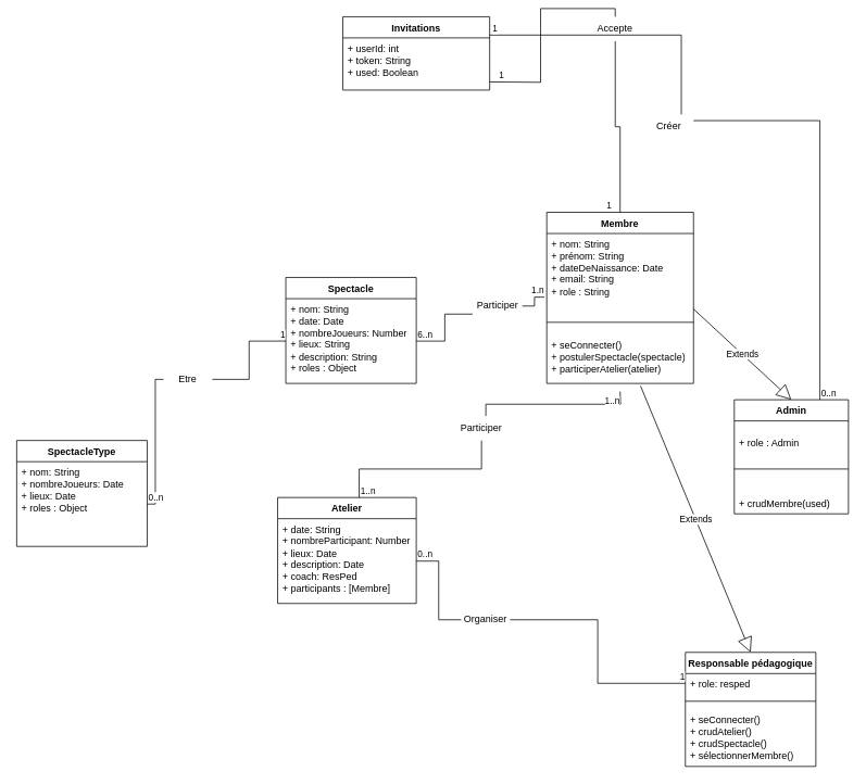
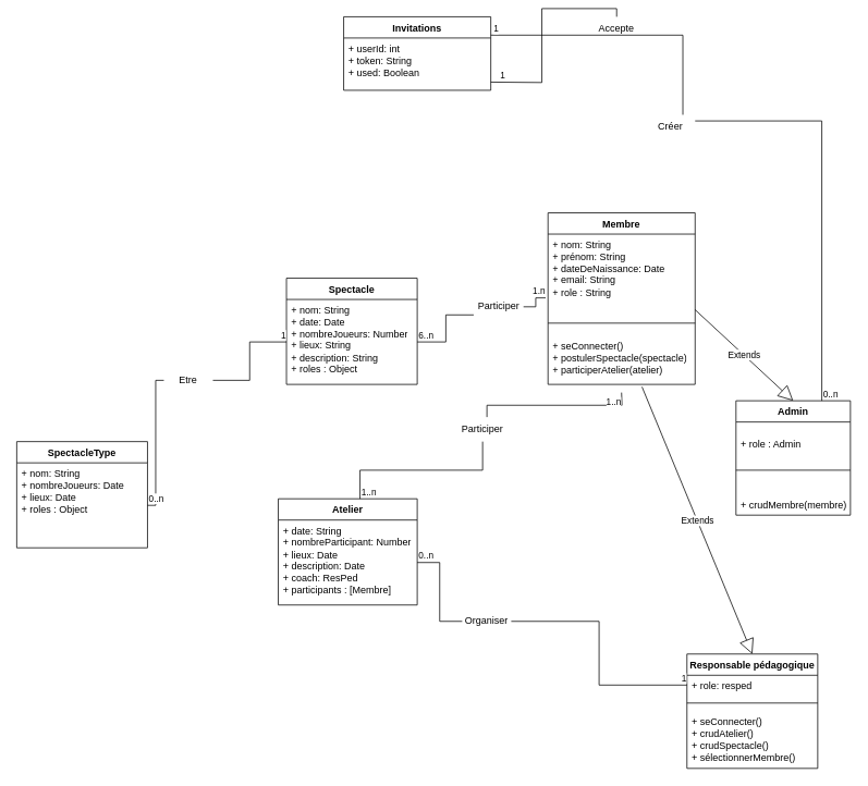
  <mxCell id="0" />
  <mxCell id="1" parent="0" />
  <mxCell id="2" value="Membre" style="swimlane;fontStyle=1;align=center;verticalAlign=top;childLayout=stackLayout;horizontal=1;startSize=26;horizontalStack=0;resizeParent=1;resizeParentMax=0;resizeLast=0;collapsible=1;marginBottom=0;whiteSpace=wrap;html=1;" parent="1" vertex="1"><mxGeometry x="670" y="260" width="180" height="210" as="geometry" /></mxCell>
  <mxCell id="3" value="+ nom: String&lt;div&gt;+ prénom: String&lt;br&gt;&lt;div&gt;+ dateDeNaissance: Date&lt;/div&gt;&lt;div&gt;+ email: String&lt;/div&gt;&lt;div&gt;+ role : String&lt;/div&gt;&lt;div&gt;&lt;br&gt;&lt;/div&gt;&lt;/div&gt;" style="text;strokeColor=none;fillColor=none;align=left;verticalAlign=top;spacingLeft=4;spacingRight=4;overflow=hidden;rotatable=0;points=[[0,0.5],[1,0.5]];portConstraint=eastwest;whiteSpace=wrap;html=1;" parent="2" vertex="1"><mxGeometry y="26" width="180" height="94" as="geometry" /></mxCell>
  <mxCell id="4" value="" style="line;strokeWidth=1;fillColor=none;align=left;verticalAlign=middle;spacingTop=-1;spacingLeft=3;spacingRight=3;rotatable=0;labelPosition=right;points=[];portConstraint=eastwest;strokeColor=inherit;" parent="2" vertex="1"><mxGeometry y="120" width="180" height="30" as="geometry" /></mxCell>
  <mxCell id="5" value="&lt;div&gt;&lt;div&gt;+ seConnecter()&lt;/div&gt;&lt;div&gt;+ postulerSpectacle(spectacle)&lt;/div&gt;&lt;/div&gt;&lt;div&gt;+ participerAtelier(atelier)&lt;/div&gt;&lt;div&gt;&lt;br&gt;&lt;/div&gt;" style="text;strokeColor=none;fillColor=none;align=left;verticalAlign=top;spacingLeft=4;spacingRight=4;overflow=hidden;rotatable=0;points=[[0,0.5],[1,0.5]];portConstraint=eastwest;whiteSpace=wrap;html=1;" parent="2" vertex="1"><mxGeometry y="150" width="180" height="60" as="geometry" /></mxCell>
  <mxCell id="6" value="Responsable pédagogique" style="swimlane;fontStyle=1;align=center;verticalAlign=top;childLayout=stackLayout;horizontal=1;startSize=26;horizontalStack=0;resizeParent=1;resizeParentMax=0;resizeLast=0;collapsible=1;marginBottom=0;whiteSpace=wrap;html=1;" parent="1" vertex="1"><mxGeometry x="840" y="800" width="160" height="140" as="geometry" /></mxCell>
  <mxCell id="7" value="&lt;div&gt;&lt;div&gt;+ role: resped&lt;/div&gt;&lt;/div&gt;" style="text;strokeColor=none;fillColor=none;align=left;verticalAlign=top;spacingLeft=4;spacingRight=4;overflow=hidden;rotatable=0;points=[[0,0.5],[1,0.5]];portConstraint=eastwest;whiteSpace=wrap;html=1;" parent="6" vertex="1"><mxGeometry y="26" width="160" height="24" as="geometry" /></mxCell>
  <mxCell id="8" value="" style="line;strokeWidth=1;fillColor=none;align=left;verticalAlign=middle;spacingTop=-1;spacingLeft=3;spacingRight=3;rotatable=0;labelPosition=right;points=[];portConstraint=eastwest;strokeColor=inherit;" parent="6" vertex="1"><mxGeometry y="50" width="160" height="20" as="geometry" /></mxCell>
  <mxCell id="9" value="&lt;div&gt;+ seConnecter()&lt;/div&gt;+ crudAtelier()&lt;div&gt;+ crudSpectacle()&lt;/div&gt;&lt;div&gt;+ sélectionnerMembre()&lt;/div&gt;&lt;div&gt;&lt;br&gt;&lt;/div&gt;" style="text;strokeColor=none;fillColor=none;align=left;verticalAlign=top;spacingLeft=4;spacingRight=4;overflow=hidden;rotatable=0;points=[[0,0.5],[1,0.5]];portConstraint=eastwest;whiteSpace=wrap;html=1;" parent="6" vertex="1"><mxGeometry y="70" width="160" height="70" as="geometry" /></mxCell>
  <mxCell id="10" value="Admin" style="swimlane;fontStyle=1;align=center;verticalAlign=top;childLayout=stackLayout;horizontal=1;startSize=26;horizontalStack=0;resizeParent=1;resizeParentMax=0;resizeLast=0;collapsible=1;marginBottom=0;whiteSpace=wrap;html=1;" parent="1" vertex="1"><mxGeometry x="900" y="490" width="140" height="140" as="geometry" /></mxCell>
  <mxCell id="11" value="&lt;br&gt;&lt;div&gt;&lt;div&gt;+ role : Admin&lt;/div&gt;&lt;div&gt;&lt;br&gt;&lt;/div&gt;&lt;/div&gt;" style="text;strokeColor=none;fillColor=none;align=left;verticalAlign=top;spacingLeft=4;spacingRight=4;overflow=hidden;rotatable=0;points=[[0,0.5],[1,0.5]];portConstraint=eastwest;whiteSpace=wrap;html=1;" parent="10" vertex="1"><mxGeometry y="26" width="140" height="44" as="geometry" /></mxCell>
  <mxCell id="12" value="" style="line;strokeWidth=1;fillColor=none;align=left;verticalAlign=middle;spacingTop=-1;spacingLeft=3;spacingRight=3;rotatable=0;labelPosition=right;points=[];portConstraint=eastwest;strokeColor=inherit;" parent="10" vertex="1"><mxGeometry y="70" width="140" height="30" as="geometry" /></mxCell>
- <mxCell id="13" value="&lt;div&gt;&lt;br&gt;&lt;/div&gt;+ crudMembre(used)" style="text;strokeColor=none;fillColor=none;align=left;verticalAlign=top;spacingLeft=4;spacingRight=4;overflow=hidden;rotatable=0;points=[[0,0.5],[1,0.5]];portConstraint=eastwest;whiteSpace=wrap;html=1;" parent="10" vertex="1"><mxGeometry y="100" width="140" height="40" as="geometry" /></mxCell>
+ <mxCell id="13" value="&lt;div&gt;&lt;br&gt;&lt;/div&gt;+ crudMembre(membre)" style="text;strokeColor=none;fillColor=none;align=left;verticalAlign=top;spacingLeft=4;spacingRight=4;overflow=hidden;rotatable=0;points=[[0,0.5],[1,0.5]];portConstraint=eastwest;whiteSpace=wrap;html=1;" parent="10" vertex="1"><mxGeometry y="100" width="140" height="40" as="geometry" /></mxCell>
  <mxCell id="14" value="Spectacle" style="swimlane;fontStyle=1;align=center;verticalAlign=top;childLayout=stackLayout;horizontal=1;startSize=26;horizontalStack=0;resizeParent=1;resizeParentMax=0;resizeLast=0;collapsible=1;marginBottom=0;whiteSpace=wrap;html=1;" parent="1" vertex="1"><mxGeometry x="350" y="340" width="160" height="130" as="geometry" /></mxCell>
  <mxCell id="15" value="&lt;div&gt;+ nom: String&lt;/div&gt;+ date: Date&lt;div&gt;+ nombreJoueurs: Number&lt;br&gt;&lt;div&gt;+ lieux: String&lt;/div&gt;&lt;div&gt;+ description: String&lt;/div&gt;&lt;div&gt;+ roles : Object&lt;/div&gt;&lt;div&gt;&lt;br&gt;&lt;/div&gt;&lt;/div&gt;" style="text;strokeColor=none;fillColor=none;align=left;verticalAlign=top;spacingLeft=4;spacingRight=4;overflow=hidden;rotatable=0;points=[[0,0.5],[1,0.5]];portConstraint=eastwest;whiteSpace=wrap;html=1;" parent="14" vertex="1"><mxGeometry y="26" width="160" height="104" as="geometry" /></mxCell>
  <mxCell id="16" value="Atelier" style="swimlane;fontStyle=1;align=center;verticalAlign=top;childLayout=stackLayout;horizontal=1;startSize=26;horizontalStack=0;resizeParent=1;resizeParentMax=0;resizeLast=0;collapsible=1;marginBottom=0;whiteSpace=wrap;html=1;" parent="1" vertex="1"><mxGeometry x="340" y="610" width="170" height="130" as="geometry" /></mxCell>
  <mxCell id="17" value="+ date: String&lt;div&gt;+ nombreParticipant: Number&lt;br&gt;&lt;div&gt;+ lieux: Date&lt;/div&gt;&lt;div&gt;+ description: Date&lt;/div&gt;&lt;div&gt;+ coach: ResPed&lt;/div&gt;&lt;div&gt;+ participants : [Membre]&lt;/div&gt;&lt;div&gt;&lt;br&gt;&lt;/div&gt;&lt;/div&gt;" style="text;strokeColor=none;fillColor=none;align=left;verticalAlign=top;spacingLeft=4;spacingRight=4;overflow=hidden;rotatable=0;points=[[0,0.5],[1,0.5]];portConstraint=eastwest;whiteSpace=wrap;html=1;" parent="16" vertex="1"><mxGeometry y="26" width="170" height="104" as="geometry" /></mxCell>
  <mxCell id="18" value="" style="endArrow=none;html=1;edgeStyle=orthogonalEdgeStyle;rounded=0;exitX=1;exitY=0.5;exitDx=0;exitDy=0;entryX=-0.016;entryY=0.831;entryDx=0;entryDy=0;entryPerimeter=0;" parent="1" source="24" target="3" edge="1"><mxGeometry relative="1" as="geometry"><mxPoint x="640" y="520" as="sourcePoint" /><mxPoint x="800" y="520" as="targetPoint" /></mxGeometry></mxCell>
  <mxCell id="19" value="1.n" style="edgeLabel;resizable=0;html=1;align=right;verticalAlign=bottom;" parent="18" connectable="0" vertex="1"><mxGeometry x="1" relative="1" as="geometry" /></mxCell>
  <mxCell id="20" value="" style="endArrow=none;html=1;edgeStyle=orthogonalEdgeStyle;rounded=0;exitX=1;exitY=0.5;exitDx=0;exitDy=0;entryX=0;entryY=0.5;entryDx=0;entryDy=0;" parent="1" source="27" target="7" edge="1"><mxGeometry relative="1" as="geometry"><mxPoint x="630" y="659" as="sourcePoint" /><mxPoint x="757" y="570" as="targetPoint" /></mxGeometry></mxCell>
  <mxCell id="21" value="1" style="edgeLabel;resizable=0;html=1;align=right;verticalAlign=bottom;" parent="20" connectable="0" vertex="1"><mxGeometry x="1" relative="1" as="geometry" /></mxCell>
  <mxCell id="22" value="" style="endArrow=none;html=1;edgeStyle=orthogonalEdgeStyle;rounded=0;exitX=1;exitY=0.5;exitDx=0;exitDy=0;entryX=-0.016;entryY=0.831;entryDx=0;entryDy=0;entryPerimeter=0;" parent="1" source="15" target="24" edge="1"><mxGeometry relative="1" as="geometry"><mxPoint x="520" y="408" as="sourcePoint" /><mxPoint x="667" y="349" as="targetPoint" /></mxGeometry></mxCell>
  <mxCell id="23" value="6..n" style="edgeLabel;resizable=0;html=1;align=left;verticalAlign=bottom;" parent="22" connectable="0" vertex="1"><mxGeometry x="-1" relative="1" as="geometry" /></mxCell>
  <mxCell id="24" value="Participer" style="text;html=1;whiteSpace=wrap;strokeColor=none;fillColor=none;align=center;verticalAlign=middle;rounded=0;" parent="1" vertex="1"><mxGeometry x="580" y="360" width="60" height="30" as="geometry" /></mxCell>
  <mxCell id="25" value="" style="endArrow=none;html=1;edgeStyle=orthogonalEdgeStyle;rounded=0;exitX=1;exitY=0.5;exitDx=0;exitDy=0;entryX=0;entryY=0.5;entryDx=0;entryDy=0;" parent="1" source="17" target="27" edge="1"><mxGeometry relative="1" as="geometry"><mxPoint x="510" y="678" as="sourcePoint" /><mxPoint x="590" y="798" as="targetPoint" /></mxGeometry></mxCell>
  <mxCell id="26" value="0..n" style="edgeLabel;resizable=0;html=1;align=left;verticalAlign=bottom;" parent="25" connectable="0" vertex="1"><mxGeometry x="-1" relative="1" as="geometry" /></mxCell>
  <mxCell id="27" value="Organiser" style="text;html=1;whiteSpace=wrap;strokeColor=none;fillColor=none;align=center;verticalAlign=middle;rounded=0;" parent="1" vertex="1"><mxGeometry x="565" y="745" width="60" height="30" as="geometry" /></mxCell>
  <mxCell id="28" value="" style="endArrow=none;html=1;edgeStyle=orthogonalEdgeStyle;rounded=0;exitX=0.588;exitY=0;exitDx=0;exitDy=0;exitPerimeter=0;" parent="1" source="32" edge="1"><mxGeometry relative="1" as="geometry"><mxPoint x="640" y="540" as="sourcePoint" /><mxPoint x="760" y="480" as="targetPoint" /></mxGeometry></mxCell>
  <mxCell id="29" value="1..n" style="edgeLabel;resizable=0;html=1;align=right;verticalAlign=bottom;" parent="28" connectable="0" vertex="1"><mxGeometry x="1" relative="1" as="geometry"><mxPoint y="20" as="offset" /></mxGeometry></mxCell>
  <mxCell id="30" value="" style="endArrow=none;html=1;edgeStyle=orthogonalEdgeStyle;rounded=0;exitX=0.588;exitY=0;exitDx=0;exitDy=0;exitPerimeter=0;" parent="1" source="16" target="32" edge="1"><mxGeometry relative="1" as="geometry"><mxPoint x="440" y="610" as="sourcePoint" /><mxPoint x="750" y="440" as="targetPoint" /></mxGeometry></mxCell>
  <mxCell id="31" value="1..n" style="edgeLabel;resizable=0;html=1;align=left;verticalAlign=bottom;" parent="30" connectable="0" vertex="1"><mxGeometry x="-1" relative="1" as="geometry" /></mxCell>
  <mxCell id="32" value="Participer" style="text;html=1;whiteSpace=wrap;strokeColor=none;fillColor=none;align=center;verticalAlign=middle;rounded=0;" parent="1" vertex="1"><mxGeometry x="560" y="510" width="60" height="30" as="geometry" /></mxCell>
  <mxCell id="33" value="SpectacleType" style="swimlane;fontStyle=1;align=center;verticalAlign=top;childLayout=stackLayout;horizontal=1;startSize=26;horizontalStack=0;resizeParent=1;resizeParentMax=0;resizeLast=0;collapsible=1;marginBottom=0;whiteSpace=wrap;html=1;" parent="1" vertex="1"><mxGeometry x="20" y="540" width="160" height="130" as="geometry" /></mxCell>
  <mxCell id="34" value="&lt;div&gt;+ nom: String&lt;/div&gt;&lt;div&gt;+ nombreJoueurs: Date&lt;br&gt;&lt;div&gt;+ lieux: Date&lt;/div&gt;&lt;div&gt;+ roles : Object&lt;/div&gt;&lt;div&gt;&lt;br&gt;&lt;/div&gt;&lt;/div&gt;" style="text;strokeColor=none;fillColor=none;align=left;verticalAlign=top;spacingLeft=4;spacingRight=4;overflow=hidden;rotatable=0;points=[[0,0.5],[1,0.5]];portConstraint=eastwest;whiteSpace=wrap;html=1;" parent="33" vertex="1"><mxGeometry y="26" width="160" height="104" as="geometry" /></mxCell>
  <mxCell id="35" value="" style="endArrow=none;html=1;edgeStyle=orthogonalEdgeStyle;rounded=0;exitX=1;exitY=0.5;exitDx=0;exitDy=0;entryX=0;entryY=0.5;entryDx=0;entryDy=0;" parent="1" source="39" target="15" edge="1"><mxGeometry relative="1" as="geometry"><mxPoint x="290" y="550" as="sourcePoint" /><mxPoint x="450" y="550" as="targetPoint" /></mxGeometry></mxCell>
  <mxCell id="36" value="1" style="edgeLabel;resizable=0;html=1;align=right;verticalAlign=bottom;" parent="35" connectable="0" vertex="1"><mxGeometry x="1" relative="1" as="geometry" /></mxCell>
  <mxCell id="37" value="" style="endArrow=none;html=1;edgeStyle=orthogonalEdgeStyle;rounded=0;exitX=1;exitY=0.5;exitDx=0;exitDy=0;entryX=0;entryY=0.5;entryDx=0;entryDy=0;" parent="1" source="34" target="39" edge="1"><mxGeometry relative="1" as="geometry"><mxPoint x="220" y="468" as="sourcePoint" /><mxPoint x="350" y="418" as="targetPoint" /></mxGeometry></mxCell>
  <mxCell id="38" value="0..n" style="edgeLabel;resizable=0;html=1;align=left;verticalAlign=bottom;" parent="37" connectable="0" vertex="1"><mxGeometry x="-1" relative="1" as="geometry" /></mxCell>
  <mxCell id="39" value="Etre" style="text;html=1;whiteSpace=wrap;strokeColor=none;fillColor=none;align=center;verticalAlign=middle;rounded=0;" parent="1" vertex="1"><mxGeometry x="200" y="450" width="60" height="30" as="geometry" /></mxCell>
  <mxCell id="40" value="Invitations" style="swimlane;fontStyle=1;align=center;verticalAlign=top;childLayout=stackLayout;horizontal=1;startSize=26;horizontalStack=0;resizeParent=1;resizeParentMax=0;resizeLast=0;collapsible=1;marginBottom=0;whiteSpace=wrap;html=1;" vertex="1" parent="1"><mxGeometry x="420" y="20" width="180" height="90" as="geometry" /></mxCell>
  <mxCell id="41" value="+ userId: int&lt;div&gt;+ token: String&lt;br&gt;&lt;div&gt;+ used: Boolean&lt;/div&gt;&lt;div&gt;&lt;br&gt;&lt;/div&gt;&lt;/div&gt;" style="text;strokeColor=none;fillColor=none;align=left;verticalAlign=top;spacingLeft=4;spacingRight=4;overflow=hidden;rotatable=0;points=[[0,0.5],[1,0.5]];portConstraint=eastwest;whiteSpace=wrap;html=1;" vertex="1" parent="40"><mxGeometry y="26" width="180" height="64" as="geometry" /></mxCell>
- <mxCell id="42" value="" style="endArrow=none;html=1;edgeStyle=orthogonalEdgeStyle;rounded=0;entryX=0.5;entryY=0;entryDx=0;entryDy=0;" edge="1" parent="1" source="46" target="2"><mxGeometry relative="1" as="geometry"><mxPoint x="600" y="100" as="sourcePoint" /><mxPoint x="760" y="100" as="targetPoint" /><Array as="points" /></mxGeometry></mxCell>
- <mxCell id="43" value="1" style="edgeLabel;resizable=0;html=1;align=right;verticalAlign=bottom;" connectable="0" vertex="1" parent="42"><mxGeometry x="1" relative="1" as="geometry"><mxPoint x="-10" as="offset" /></mxGeometry></mxCell>
  <mxCell id="44" value="" style="endArrow=none;html=1;edgeStyle=orthogonalEdgeStyle;rounded=0;entryX=0.5;entryY=0;entryDx=0;entryDy=0;" edge="1" parent="1" target="46"><mxGeometry relative="1" as="geometry"><mxPoint x="600" y="100" as="sourcePoint" /><mxPoint x="760" y="260" as="targetPoint" /><Array as="points" /></mxGeometry></mxCell>
  <mxCell id="45" value="1" style="edgeLabel;resizable=0;html=1;align=left;verticalAlign=bottom;" connectable="0" vertex="1" parent="44"><mxGeometry x="-1" relative="1" as="geometry"><mxPoint x="10" as="offset" /></mxGeometry></mxCell>
  <mxCell id="46" value="Accepte" style="text;html=1;whiteSpace=wrap;strokeColor=none;fillColor=none;align=center;verticalAlign=middle;rounded=0;" vertex="1" parent="1"><mxGeometry x="724" y="20" width="60" height="30" as="geometry" /></mxCell>
  <mxCell id="47" value="" style="endArrow=none;html=1;edgeStyle=orthogonalEdgeStyle;rounded=0;exitX=0.75;exitY=0;exitDx=0;exitDy=0;entryX=1;entryY=0.25;entryDx=0;entryDy=0;" edge="1" parent="1" source="51" target="40"><mxGeometry relative="1" as="geometry"><mxPoint x="520" y="410" as="sourcePoint" /><mxPoint x="680" y="410" as="targetPoint" /></mxGeometry></mxCell>
  <mxCell id="48" value="1" style="edgeLabel;resizable=0;html=1;align=right;verticalAlign=bottom;" connectable="0" vertex="1" parent="47"><mxGeometry x="1" relative="1" as="geometry"><mxPoint x="10" as="offset" /></mxGeometry></mxCell>
  <mxCell id="49" value="" style="endArrow=none;html=1;edgeStyle=orthogonalEdgeStyle;rounded=0;exitX=0.75;exitY=0;exitDx=0;exitDy=0;entryX=1;entryY=0.25;entryDx=0;entryDy=0;" edge="1" parent="1" source="10" target="51"><mxGeometry relative="1" as="geometry"><mxPoint x="960" y="470" as="sourcePoint" /><mxPoint x="600" y="43" as="targetPoint" /></mxGeometry></mxCell>
  <mxCell id="50" value="0..n" style="edgeLabel;resizable=0;html=1;align=left;verticalAlign=bottom;" connectable="0" vertex="1" parent="49"><mxGeometry x="-1" relative="1" as="geometry" /></mxCell>
  <mxCell id="51" value="Créer" style="text;html=1;whiteSpace=wrap;strokeColor=none;fillColor=none;align=center;verticalAlign=middle;rounded=0;" vertex="1" parent="1"><mxGeometry x="790" y="140" width="60" height="30" as="geometry" /></mxCell>
  <mxCell id="52" value="Extends" style="endArrow=block;endSize=16;endFill=0;html=1;rounded=0;exitX=0.999;exitY=0.984;exitDx=0;exitDy=0;exitPerimeter=0;entryX=0.5;entryY=0;entryDx=0;entryDy=0;" edge="1" parent="1" source="3" target="10"><mxGeometry width="160" relative="1" as="geometry"><mxPoint x="700" y="580" as="sourcePoint" /><mxPoint x="860" y="580" as="targetPoint" /></mxGeometry></mxCell>
  <mxCell id="53" value="Extends" style="endArrow=block;endSize=16;endFill=0;html=1;rounded=0;exitX=0.639;exitY=1.05;exitDx=0;exitDy=0;entryX=0.5;entryY=0;entryDx=0;entryDy=0;exitPerimeter=0;" edge="1" parent="1" source="5" target="6"><mxGeometry width="160" relative="1" as="geometry"><mxPoint x="700" y="610" as="sourcePoint" /><mxPoint x="860" y="610" as="targetPoint" /></mxGeometry></mxCell>
